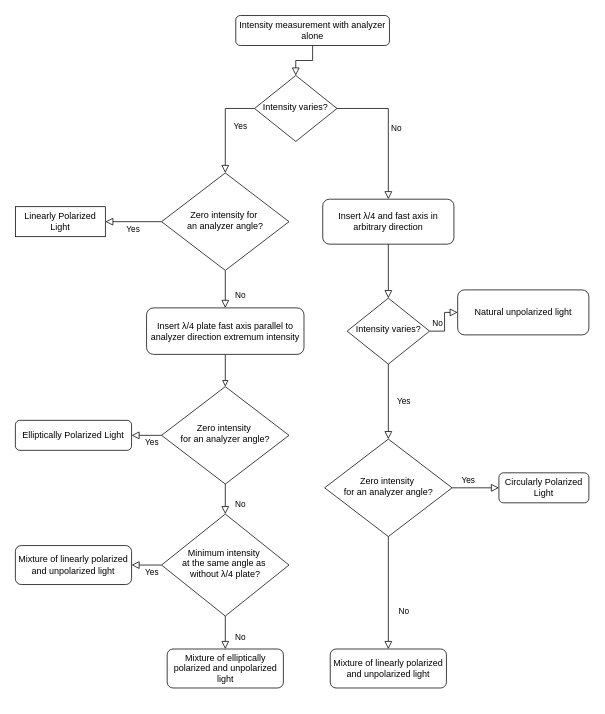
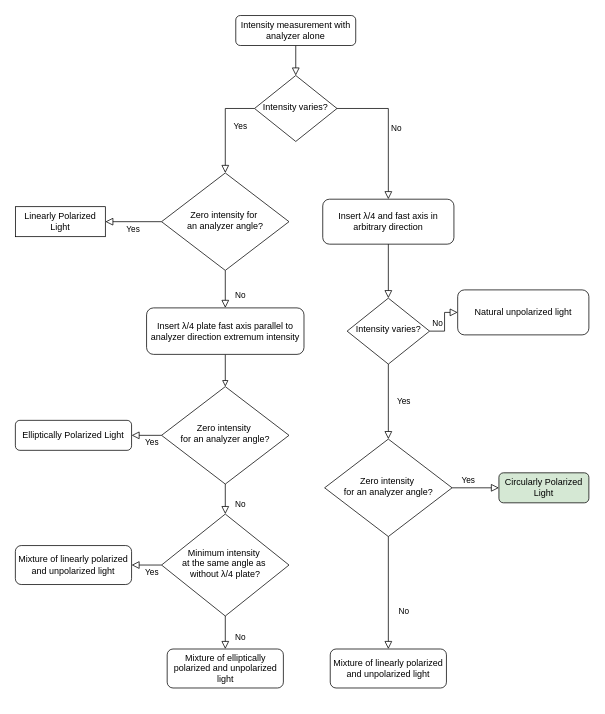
  <mxCell id="0" />
  <mxCell id="1" parent="0" />
  <mxCell id="2" value="" style="rounded=0;html=1;jettySize=auto;orthogonalLoop=1;fontSize=11;endArrow=block;endFill=0;endSize=8;strokeWidth=1;shadow=0;labelBackgroundColor=none;edgeStyle=orthogonalEdgeStyle;" parent="1" source="3" target="6" edge="1"><mxGeometry relative="1" as="geometry" /></mxCell>
- <mxCell id="3" value="Intensity measurement with analyzer alone" style="rounded=1;whiteSpace=wrap;html=1;fontSize=12;glass=0;strokeWidth=1;shadow=0;" parent="1" vertex="1"><mxGeometry x="314" y="20" width="205" height="40" as="geometry" /></mxCell>
+ <mxCell id="3" value="Intensity measurement with analyzer alone" style="rounded=1;whiteSpace=wrap;html=1;fontSize=12;glass=0;strokeWidth=1;shadow=0;" parent="1" vertex="1"><mxGeometry x="314" y="20" width="160" height="40" as="geometry" /></mxCell>
  <mxCell id="4" value="Yes" style="rounded=0;html=1;jettySize=auto;orthogonalLoop=1;fontSize=11;endArrow=block;endFill=0;endSize=8;strokeWidth=1;shadow=0;labelBackgroundColor=none;edgeStyle=orthogonalEdgeStyle;exitX=0;exitY=0.5;exitDx=0;exitDy=0;" parent="1" source="6" target="9" edge="1"><mxGeometry y="20" relative="1" as="geometry"><mxPoint as="offset" /></mxGeometry></mxCell>
  <mxCell id="5" value="No" style="edgeStyle=orthogonalEdgeStyle;rounded=0;html=1;jettySize=auto;orthogonalLoop=1;fontSize=11;endArrow=block;endFill=0;endSize=8;strokeWidth=1;shadow=0;labelBackgroundColor=none;entryX=0.5;entryY=0;entryDx=0;entryDy=0;exitX=1;exitY=0.5;exitDx=0;exitDy=0;" parent="1" source="6" target="22" edge="1"><mxGeometry y="10" relative="1" as="geometry"><mxPoint as="offset" /><mxPoint x="520" y="165" as="targetPoint" /></mxGeometry></mxCell>
  <mxCell id="6" value="Intensity varies?" style="rhombus;whiteSpace=wrap;html=1;shadow=0;fontFamily=Helvetica;fontSize=12;align=center;strokeWidth=1;spacing=6;spacingTop=-4;aspect=fixed;" parent="1" vertex="1"><mxGeometry x="339" y="100" width="110" height="88" as="geometry" /></mxCell>
  <mxCell id="7" value="No" style="rounded=0;html=1;jettySize=auto;orthogonalLoop=1;fontSize=11;endArrow=block;endFill=0;endSize=8;strokeWidth=1;shadow=0;labelBackgroundColor=none;edgeStyle=orthogonalEdgeStyle;" parent="1" source="9" target="11" edge="1"><mxGeometry x="0.333" y="20" relative="1" as="geometry"><mxPoint as="offset" /></mxGeometry></mxCell>
  <mxCell id="8" value="Yes" style="edgeStyle=orthogonalEdgeStyle;rounded=0;html=1;jettySize=auto;orthogonalLoop=1;fontSize=11;endArrow=block;endFill=0;endSize=8;strokeWidth=1;shadow=0;labelBackgroundColor=none;exitX=0;exitY=0.5;exitDx=0;exitDy=0;" parent="1" source="9" target="12" edge="1"><mxGeometry y="10" relative="1" as="geometry"><mxPoint as="offset" /></mxGeometry></mxCell>
  <mxCell id="9" value="Zero intensity for&amp;nbsp;&lt;div&gt;an analyzer angle?&lt;/div&gt;" style="rhombus;whiteSpace=wrap;html=1;shadow=0;fontFamily=Helvetica;fontSize=12;align=center;strokeWidth=1;spacing=6;spacingTop=-4;" parent="1" vertex="1"><mxGeometry x="215" y="230" width="170" height="130" as="geometry" /></mxCell>
  <mxCell id="10" style="edgeStyle=orthogonalEdgeStyle;rounded=0;orthogonalLoop=1;jettySize=auto;html=1;entryX=0.5;entryY=0;entryDx=0;entryDy=0;endArrow=block;endFill=0;" edge="1" parent="1" source="11" target="13"><mxGeometry relative="1" as="geometry" /></mxCell>
  <mxCell id="11" value="Insert λ/4 plate fast axis parallel to analyzer direction extremum intensity" style="rounded=1;whiteSpace=wrap;html=1;fontSize=12;glass=0;strokeWidth=1;shadow=0;" parent="1" vertex="1"><mxGeometry x="195" y="410" width="210" height="62" as="geometry" /></mxCell>
  <mxCell id="12" value="Linearly Polarized Light" style="whiteSpace=wrap;html=1;fontSize=12;glass=0;strokeWidth=1;shadow=0;rounded=0;" parent="1" vertex="1"><mxGeometry x="20" y="275" width="120" height="40" as="geometry" /></mxCell>
  <mxCell id="13" value="Zero intensity&amp;nbsp;&lt;div&gt;for an analyzer angle?&lt;/div&gt;" style="rhombus;whiteSpace=wrap;html=1;shadow=0;fontFamily=Helvetica;fontSize=12;align=center;strokeWidth=1;spacing=6;spacingTop=-4;" vertex="1" parent="1"><mxGeometry x="215" y="515" width="170" height="130" as="geometry" /></mxCell>
  <mxCell id="14" value="Yes" style="edgeStyle=orthogonalEdgeStyle;rounded=0;html=1;jettySize=auto;orthogonalLoop=1;fontSize=11;endArrow=block;endFill=0;endSize=8;strokeWidth=1;shadow=0;labelBackgroundColor=none;exitX=0;exitY=0.5;exitDx=0;exitDy=0;" edge="1" parent="1" target="15" source="13"><mxGeometry x="-0.344" y="10" relative="1" as="geometry"><mxPoint as="offset" /><mxPoint x="360" y="555" as="sourcePoint" /></mxGeometry></mxCell>
  <mxCell id="15" value="Elliptically Polarized Light" style="rounded=1;whiteSpace=wrap;html=1;fontSize=12;glass=0;strokeWidth=1;shadow=0;" vertex="1" parent="1"><mxGeometry x="20" y="560" width="155" height="40" as="geometry" /></mxCell>
  <mxCell id="16" value="No" style="rounded=0;html=1;jettySize=auto;orthogonalLoop=1;fontSize=11;endArrow=block;endFill=0;endSize=8;strokeWidth=1;shadow=0;labelBackgroundColor=none;edgeStyle=orthogonalEdgeStyle;exitX=0.5;exitY=1;exitDx=0;exitDy=0;entryX=0.5;entryY=0;entryDx=0;entryDy=0;" edge="1" parent="1" source="13" target="17"><mxGeometry x="0.333" y="20" relative="1" as="geometry"><mxPoint as="offset" /><mxPoint x="305" y="695" as="sourcePoint" /><mxPoint x="299.7" y="702" as="targetPoint" /></mxGeometry></mxCell>
  <mxCell id="17" value="Minimum intensity&amp;nbsp;&lt;div&gt;at the same angle as&amp;nbsp;&lt;/div&gt;&lt;div&gt;without λ/4 plate?&lt;/div&gt;" style="rhombus;whiteSpace=wrap;html=1;shadow=0;fontFamily=Helvetica;fontSize=12;align=center;strokeWidth=1;spacing=6;spacingTop=-4;" vertex="1" parent="1"><mxGeometry x="215" y="685" width="170" height="136" as="geometry" /></mxCell>
  <mxCell id="18" value="Yes" style="edgeStyle=orthogonalEdgeStyle;rounded=0;html=1;jettySize=auto;orthogonalLoop=1;fontSize=11;endArrow=block;endFill=0;endSize=8;strokeWidth=1;shadow=0;labelBackgroundColor=none;exitX=0;exitY=0.5;exitDx=0;exitDy=0;" edge="1" parent="1" target="19" source="17"><mxGeometry x="-0.344" y="10" relative="1" as="geometry"><mxPoint as="offset" /><mxPoint x="385" y="753" as="sourcePoint" /></mxGeometry></mxCell>
  <mxCell id="19" value="Mixture of linearly polarized and unpolarized light" style="rounded=1;whiteSpace=wrap;html=1;fontSize=12;glass=0;strokeWidth=1;shadow=0;align=center;verticalAlign=middle;" vertex="1" parent="1"><mxGeometry x="20" y="727" width="155" height="52" as="geometry" /></mxCell>
  <mxCell id="20" value="Mixture of  elliptically polarized and unpolarized light" style="rounded=1;whiteSpace=wrap;html=1;fontSize=12;glass=0;strokeWidth=1;shadow=0;align=center;verticalAlign=middle;" vertex="1" parent="1"><mxGeometry x="222.5" y="865" width="155" height="52" as="geometry" /></mxCell>
  <mxCell id="21" value="No" style="rounded=0;html=1;jettySize=auto;orthogonalLoop=1;fontSize=11;endArrow=block;endFill=0;endSize=8;strokeWidth=1;shadow=0;labelBackgroundColor=none;edgeStyle=orthogonalEdgeStyle;exitX=0.5;exitY=1;exitDx=0;exitDy=0;entryX=0.5;entryY=0;entryDx=0;entryDy=0;" edge="1" parent="1" source="17" target="20"><mxGeometry x="0.333" y="20" relative="1" as="geometry"><mxPoint as="offset" /><mxPoint x="310" y="655" as="sourcePoint" /><mxPoint x="310" y="695" as="targetPoint" /></mxGeometry></mxCell>
  <mxCell id="22" value="Insert λ/4 and fast axis in arbitrary direction" style="rounded=1;whiteSpace=wrap;html=1;fontSize=12;glass=0;strokeWidth=1;shadow=0;" vertex="1" parent="1"><mxGeometry x="430" y="265" width="175" height="60" as="geometry" /></mxCell>
  <mxCell id="23" value="Intensity varies?" style="rhombus;whiteSpace=wrap;html=1;shadow=0;fontFamily=Helvetica;fontSize=12;align=center;strokeWidth=1;spacing=6;spacingTop=-4;aspect=fixed;" vertex="1" parent="1"><mxGeometry x="462.5" y="397" width="110" height="88" as="geometry" /></mxCell>
  <mxCell id="24" value="Yes" style="rounded=0;html=1;jettySize=auto;orthogonalLoop=1;fontSize=11;endArrow=block;endFill=0;endSize=8;strokeWidth=1;shadow=0;labelBackgroundColor=none;edgeStyle=orthogonalEdgeStyle;exitX=0.5;exitY=1;exitDx=0;exitDy=0;entryX=0.5;entryY=0;entryDx=0;entryDy=0;" edge="1" parent="1" source="23" target="28"><mxGeometry y="20" relative="1" as="geometry"><mxPoint as="offset" /><mxPoint x="517.24" y="585" as="sourcePoint" /><mxPoint x="517.24" y="625" as="targetPoint" /></mxGeometry></mxCell>
  <mxCell id="25" value="No" style="edgeStyle=orthogonalEdgeStyle;rounded=0;html=1;jettySize=auto;orthogonalLoop=1;fontSize=11;endArrow=block;endFill=0;endSize=8;strokeWidth=1;shadow=0;labelBackgroundColor=none;exitX=1;exitY=0.5;exitDx=0;exitDy=0;entryX=0;entryY=0.5;entryDx=0;entryDy=0;" edge="1" parent="1" source="23" target="27"><mxGeometry y="10" relative="1" as="geometry"><mxPoint as="offset" /><mxPoint x="567.5" y="575" as="sourcePoint" /><mxPoint x="650" y="615" as="targetPoint" /></mxGeometry></mxCell>
  <mxCell id="26" value="" style="rounded=0;html=1;jettySize=auto;orthogonalLoop=1;fontSize=11;endArrow=block;endFill=0;endSize=8;strokeWidth=1;shadow=0;labelBackgroundColor=none;edgeStyle=orthogonalEdgeStyle;exitX=0.5;exitY=1;exitDx=0;exitDy=0;entryX=0.5;entryY=0;entryDx=0;entryDy=0;" edge="1" parent="1" source="22" target="23"><mxGeometry relative="1" as="geometry"><mxPoint x="430" y="505" as="sourcePoint" /><mxPoint x="517" y="495" as="targetPoint" /></mxGeometry></mxCell>
  <mxCell id="27" value="Natural unpolarized light" style="rounded=1;whiteSpace=wrap;html=1;fontSize=12;glass=0;strokeWidth=1;shadow=0;" vertex="1" parent="1"><mxGeometry x="610" y="386" width="175" height="60" as="geometry" /></mxCell>
  <mxCell id="28" value="Zero intensity&amp;nbsp;&lt;div&gt;for an analyzer angle?&lt;/div&gt;" style="rhombus;whiteSpace=wrap;html=1;shadow=0;fontFamily=Helvetica;fontSize=12;align=center;strokeWidth=1;spacing=6;spacingTop=-4;" vertex="1" parent="1"><mxGeometry x="432.5" y="585" width="170" height="130" as="geometry" /></mxCell>
- <mxCell id="29" value="Circularly Polarized Light" style="rounded=1;whiteSpace=wrap;html=1;fontSize=12;glass=0;strokeWidth=1;shadow=0;" vertex="1" parent="1"><mxGeometry x="665" y="630" width="120" height="40" as="geometry" /></mxCell>
+ <mxCell id="29" value="Circularly Polarized Light" style="rounded=1;whiteSpace=wrap;html=1;fontSize=12;glass=0;strokeWidth=1;shadow=0;fillColor=#d5e8d4;" vertex="1" parent="1"><mxGeometry x="665" y="630" width="120" height="40" as="geometry" /></mxCell>
  <mxCell id="30" value="Yes" style="edgeStyle=orthogonalEdgeStyle;rounded=0;html=1;jettySize=auto;orthogonalLoop=1;fontSize=11;endArrow=block;endFill=0;endSize=8;strokeWidth=1;shadow=0;labelBackgroundColor=none;exitX=1;exitY=0.5;exitDx=0;exitDy=0;entryX=0;entryY=0.5;entryDx=0;entryDy=0;" edge="1" parent="1" source="28" target="29"><mxGeometry x="-0.344" y="10" relative="1" as="geometry"><mxPoint as="offset" /><mxPoint x="717" y="780" as="sourcePoint" /><mxPoint x="660" y="780" as="targetPoint" /></mxGeometry></mxCell>
  <mxCell id="31" value="No" style="rounded=0;html=1;jettySize=auto;orthogonalLoop=1;fontSize=11;endArrow=block;endFill=0;endSize=8;strokeWidth=1;shadow=0;labelBackgroundColor=none;edgeStyle=orthogonalEdgeStyle;exitX=0.5;exitY=1;exitDx=0;exitDy=0;entryX=0.5;entryY=0;entryDx=0;entryDy=0;" edge="1" parent="1" source="28" target="32"><mxGeometry x="0.333" y="20" relative="1" as="geometry"><mxPoint as="offset" /><mxPoint x="530" y="788" as="sourcePoint" /><mxPoint x="520" y="870" as="targetPoint" /><Array as="points"><mxPoint x="517" y="845" /><mxPoint x="517" y="930" /></Array></mxGeometry></mxCell>
  <mxCell id="32" value="Mixture of linearly polarized and unpolarized light" style="rounded=1;whiteSpace=wrap;html=1;fontSize=12;glass=0;strokeWidth=1;shadow=0;align=center;verticalAlign=middle;" vertex="1" parent="1"><mxGeometry x="440" y="865" width="155" height="52" as="geometry" /></mxCell>
